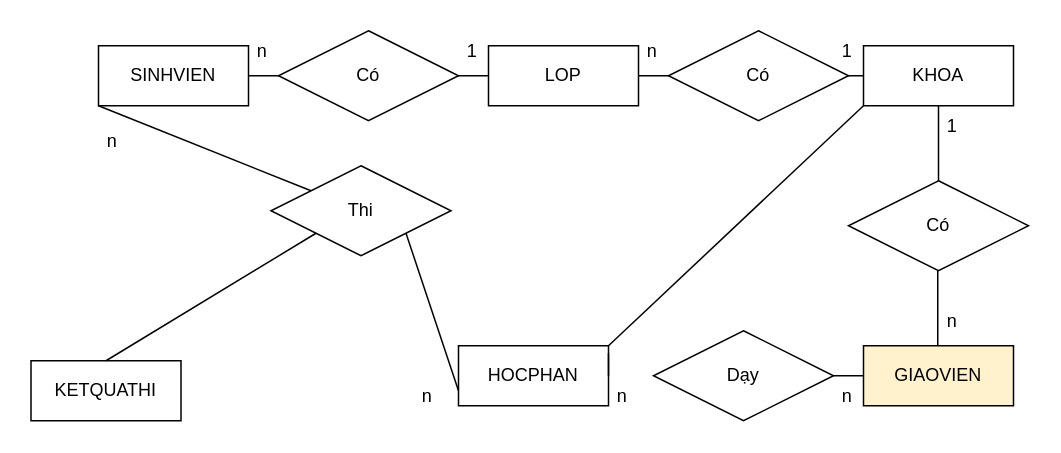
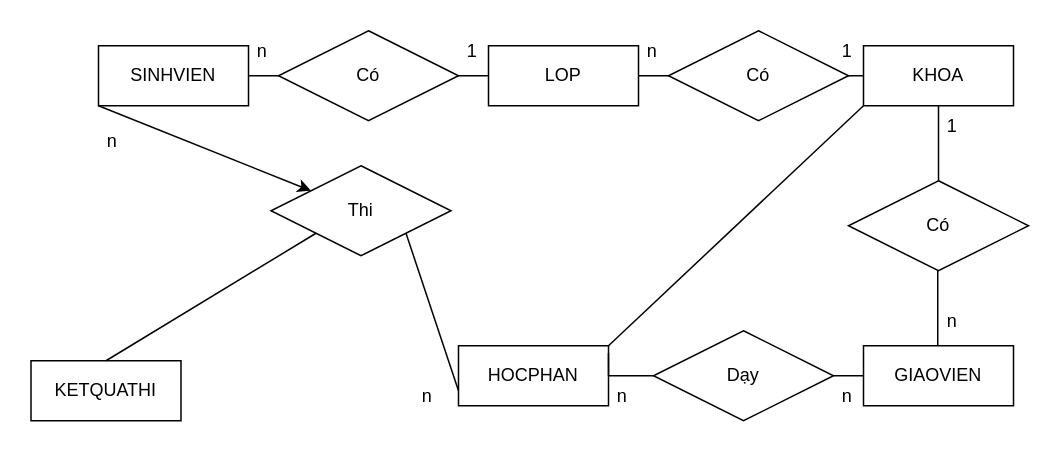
  <mxCell id="0" />
  <mxCell id="1" parent="0" />
  <mxCell id="2" value="" style="endArrow=none;html=1;rounded=0;exitX=1;exitY=0.5;exitDx=0;exitDy=0;entryX=0;entryY=0.5;entryDx=0;entryDy=0;entryPerimeter=0;" edge="1" parent="1" target="11"><mxGeometry relative="1" as="geometry"><mxPoint x="285" y="50" as="sourcePoint" /><mxPoint x="315" y="50" as="targetPoint" /></mxGeometry></mxCell>
  <mxCell id="3" value="" style="endArrow=none;html=1;rounded=0;exitX=1;exitY=0.5;exitDx=0;exitDy=0;entryX=0;entryY=0.5;entryDx=0;entryDy=0;" edge="1" parent="1"><mxGeometry relative="1" as="geometry"><mxPoint x="165" y="50" as="sourcePoint" /><mxPoint x="205" y="50" as="targetPoint" /></mxGeometry></mxCell>
  <mxCell id="4" value="n" style="text;strokeColor=none;fillColor=none;spacingLeft=4;spacingRight=4;overflow=hidden;rotatable=0;points=[[0,0.5],[1,0.5]];portConstraint=eastwest;fontSize=12;" vertex="1" parent="1"><mxGeometry x="165" y="20" width="40" height="30" as="geometry" /></mxCell>
  <mxCell id="5" value="1" style="text;strokeColor=none;fillColor=none;spacingLeft=4;spacingRight=4;overflow=hidden;rotatable=0;points=[[0,0.5],[1,0.5]];portConstraint=eastwest;fontSize=12;" vertex="1" parent="1"><mxGeometry x="305" y="20" width="40" height="30" as="geometry" /></mxCell>
  <mxCell id="6" value="" style="endArrow=none;html=1;rounded=0;exitX=0;exitY=0.5;exitDx=0;exitDy=0;entryX=1;entryY=0.5;entryDx=0;entryDy=0;" edge="1" parent="1" target="11"><mxGeometry relative="1" as="geometry"><mxPoint x="465" y="50" as="sourcePoint" /><mxPoint x="435" y="50" as="targetPoint" /></mxGeometry></mxCell>
  <mxCell id="7" value="" style="endArrow=none;html=1;rounded=0;exitX=1;exitY=0.5;exitDx=0;exitDy=0;entryX=0;entryY=0.5;entryDx=0;entryDy=0;" edge="1" parent="1"><mxGeometry relative="1" as="geometry"><mxPoint x="545" y="50" as="sourcePoint" /><mxPoint x="575" y="50" as="targetPoint" /></mxGeometry></mxCell>
  <mxCell id="8" value="n" style="text;strokeColor=none;fillColor=none;spacingLeft=4;spacingRight=4;overflow=hidden;rotatable=0;points=[[0,0.5],[1,0.5]];portConstraint=eastwest;fontSize=12;" vertex="1" parent="1"><mxGeometry x="425" y="20" width="40" height="30" as="geometry" /></mxCell>
  <mxCell id="9" value="1" style="text;strokeColor=none;fillColor=none;spacingLeft=4;spacingRight=4;overflow=hidden;rotatable=0;points=[[0,0.5],[1,0.5]];portConstraint=eastwest;fontSize=12;" vertex="1" parent="1"><mxGeometry x="555" y="20" width="40" height="30" as="geometry" /></mxCell>
  <mxCell id="10" value="SINHVIEN" style="whiteSpace=wrap;html=1;align=center;" vertex="1" parent="1"><mxGeometry x="65" y="30" width="100" height="40" as="geometry" /></mxCell>
  <mxCell id="11" value="LOP" style="whiteSpace=wrap;html=1;align=center;" vertex="1" parent="1"><mxGeometry x="325" y="30" width="100" height="40" as="geometry" /></mxCell>
  <mxCell id="12" value="KHOA" style="whiteSpace=wrap;html=1;align=center;" vertex="1" parent="1"><mxGeometry x="575" y="30" width="100" height="40" as="geometry" /></mxCell>
  <mxCell id="13" value="HOCPHAN" style="whiteSpace=wrap;html=1;align=center;" vertex="1" parent="1"><mxGeometry x="305" y="230" width="100" height="40" as="geometry" /></mxCell>
- <mxCell id="14" value="GIAOVIEN" style="whiteSpace=wrap;html=1;align=center;fillColor=#fff2cc;" vertex="1" parent="1"><mxGeometry x="575" y="230" width="100" height="40" as="geometry" /></mxCell>
+ <mxCell id="14" value="GIAOVIEN" style="whiteSpace=wrap;html=1;align=center;" vertex="1" parent="1"><mxGeometry x="575" y="230" width="100" height="40" as="geometry" /></mxCell>
  <mxCell id="15" value="" style="endArrow=none;html=1;rounded=0;exitX=0;exitY=1;exitDx=0;exitDy=0;entryX=1;entryY=0;entryDx=0;entryDy=0;" edge="1" parent="1" source="12" target="13"><mxGeometry relative="1" as="geometry"><mxPoint x="305" y="250" as="sourcePoint" /><mxPoint x="465" y="250" as="targetPoint" /></mxGeometry></mxCell>
  <mxCell id="16" value="Có" style="shape=rhombus;perimeter=rhombusPerimeter;whiteSpace=wrap;html=1;align=center;" vertex="1" parent="1"><mxGeometry x="185" y="20" width="120" height="60" as="geometry" /></mxCell>
  <mxCell id="17" value="Có" style="shape=rhombus;perimeter=rhombusPerimeter;whiteSpace=wrap;html=1;align=center;" vertex="1" parent="1"><mxGeometry x="445" y="20" width="120" height="60" as="geometry" /></mxCell>
  <mxCell id="18" value="Có" style="shape=rhombus;perimeter=rhombusPerimeter;whiteSpace=wrap;html=1;align=center;" vertex="1" parent="1"><mxGeometry x="565" y="120" width="120" height="60" as="geometry" /></mxCell>
  <mxCell id="19" value="" style="endArrow=none;html=1;rounded=0;exitX=0.5;exitY=1;exitDx=0;exitDy=0;entryX=0.5;entryY=0;entryDx=0;entryDy=0;" edge="1" parent="1" source="12" target="18"><mxGeometry relative="1" as="geometry"><mxPoint x="305" y="250" as="sourcePoint" /><mxPoint x="465" y="250" as="targetPoint" /></mxGeometry></mxCell>
  <mxCell id="20" value="" style="endArrow=none;html=1;rounded=0;exitX=0.5;exitY=1;exitDx=0;exitDy=0;entryX=0.5;entryY=0;entryDx=0;entryDy=0;" edge="1" parent="1"><mxGeometry relative="1" as="geometry"><mxPoint x="624.5" y="180" as="sourcePoint" /><mxPoint x="624.5" y="230" as="targetPoint" /></mxGeometry></mxCell>
  <mxCell id="21" value="1" style="text;strokeColor=none;fillColor=none;spacingLeft=4;spacingRight=4;overflow=hidden;rotatable=0;points=[[0,0.5],[1,0.5]];portConstraint=eastwest;fontSize=12;" vertex="1" parent="1"><mxGeometry x="625" y="70" width="40" height="30" as="geometry" /></mxCell>
  <mxCell id="22" value="n" style="text;strokeColor=none;fillColor=none;spacingLeft=4;spacingRight=4;overflow=hidden;rotatable=0;points=[[0,0.5],[1,0.5]];portConstraint=eastwest;fontSize=12;" vertex="1" parent="1"><mxGeometry x="625" y="200" width="40" height="30" as="geometry" /></mxCell>
  <mxCell id="23" value="Dạy" style="shape=rhombus;perimeter=rhombusPerimeter;whiteSpace=wrap;html=1;align=center;" vertex="1" parent="1"><mxGeometry x="435" y="220" width="120" height="60" as="geometry" /></mxCell>
+ <mxCell id="24" value="" style="endArrow=none;html=1;rounded=0;exitX=1;exitY=0.5;exitDx=0;exitDy=0;entryX=0;entryY=0.5;entryDx=0;entryDy=0;startArrow=none;" edge="1" parent="1" source="13" target="23"><mxGeometry relative="1" as="geometry"><mxPoint x="445" y="235" as="sourcePoint" /><mxPoint x="625" y="310" as="targetPoint" /></mxGeometry></mxCell>
  <mxCell id="25" value="" style="endArrow=none;html=1;rounded=0;exitX=0;exitY=0.5;exitDx=0;exitDy=0;entryX=1;entryY=0.5;entryDx=0;entryDy=0;" edge="1" parent="1" source="14" target="23"><mxGeometry relative="1" as="geometry"><mxPoint x="305" y="250" as="sourcePoint" /><mxPoint x="465" y="250" as="targetPoint" /></mxGeometry></mxCell>
  <mxCell id="26" value="Thi" style="shape=rhombus;perimeter=rhombusPerimeter;whiteSpace=wrap;html=1;align=center;" vertex="1" parent="1"><mxGeometry x="180" y="110" width="120" height="60" as="geometry" /></mxCell>
- <mxCell id="27" value="" style="endArrow=none;html=1;rounded=0;exitX=0;exitY=1;exitDx=0;exitDy=0;" edge="1" parent="1" source="10" target="26"><mxGeometry relative="1" as="geometry"><mxPoint x="305" y="250" as="sourcePoint" /><mxPoint x="465" y="250" as="targetPoint" /></mxGeometry></mxCell>
+ <mxCell id="27" value="" style="endArrow=classic;html=1;rounded=0;exitX=0;exitY=1;exitDx=0;exitDy=0;" edge="1" parent="1" source="10" target="26"><mxGeometry relative="1" as="geometry"><mxPoint x="305" y="250" as="sourcePoint" /><mxPoint x="465" y="250" as="targetPoint" /></mxGeometry></mxCell>
  <mxCell id="28" value="" style="endArrow=none;html=1;rounded=0;exitX=1;exitY=1;exitDx=0;exitDy=0;entryX=0;entryY=0.75;entryDx=0;entryDy=0;" edge="1" parent="1" source="26" target="13"><mxGeometry relative="1" as="geometry"><mxPoint x="305" y="250" as="sourcePoint" /><mxPoint x="465" y="250" as="targetPoint" /></mxGeometry></mxCell>
  <mxCell id="29" value="" style="endArrow=none;html=1;rounded=0;exitX=1;exitY=0.5;exitDx=0;exitDy=0;entryX=0;entryY=0.5;entryDx=0;entryDy=0;" edge="1" parent="1" source="13"><mxGeometry relative="1" as="geometry"><mxPoint x="405" y="250" as="sourcePoint" /><mxPoint x="405" y="235" as="targetPoint" /></mxGeometry></mxCell>
  <mxCell id="30" value="n" style="text;strokeColor=none;fillColor=none;spacingLeft=4;spacingRight=4;overflow=hidden;rotatable=0;points=[[0,0.5],[1,0.5]];portConstraint=eastwest;fontSize=12;" vertex="1" parent="1"><mxGeometry x="405" y="250" width="40" height="30" as="geometry" /></mxCell>
  <mxCell id="31" value="n" style="text;strokeColor=none;fillColor=none;spacingLeft=4;spacingRight=4;overflow=hidden;rotatable=0;points=[[0,0.5],[1,0.5]];portConstraint=eastwest;fontSize=12;" vertex="1" parent="1"><mxGeometry x="555" y="250" width="40" height="30" as="geometry" /></mxCell>
  <mxCell id="32" value="n" style="text;strokeColor=none;fillColor=none;spacingLeft=4;spacingRight=4;overflow=hidden;rotatable=0;points=[[0,0.5],[1,0.5]];portConstraint=eastwest;fontSize=12;" vertex="1" parent="1"><mxGeometry x="65" y="80" width="40" height="30" as="geometry" /></mxCell>
  <mxCell id="33" value="n" style="text;strokeColor=none;fillColor=none;spacingLeft=4;spacingRight=4;overflow=hidden;rotatable=0;points=[[0,0.5],[1,0.5]];portConstraint=eastwest;fontSize=12;" vertex="1" parent="1"><mxGeometry x="275" y="250" width="40" height="30" as="geometry" /></mxCell>
  <mxCell id="34" value="KETQUATHI" style="whiteSpace=wrap;html=1;align=center;" vertex="1" parent="1"><mxGeometry x="20" y="240" width="100" height="40" as="geometry" /></mxCell>
  <mxCell id="35" value="" style="endArrow=none;html=1;rounded=0;exitX=0;exitY=1;exitDx=0;exitDy=0;entryX=0.5;entryY=0;entryDx=0;entryDy=0;" edge="1" parent="1" source="26" target="34"><mxGeometry relative="1" as="geometry"><mxPoint x="305" y="250" as="sourcePoint" /><mxPoint x="465" y="250" as="targetPoint" /></mxGeometry></mxCell>
